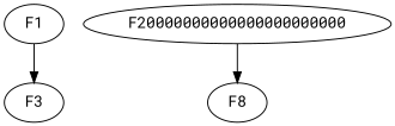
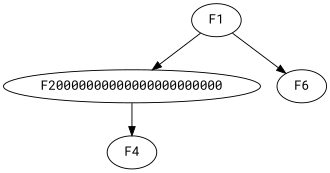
  digraph {
    fontname="Roboto Mono"
    ordering=out
    node [fontname="Roboto Mono"]
    edge [fontname="Roboto Mono"]
    n1 [label=F1]
    n2 [label=F20000000000000000000000]
-   n3 [label=F3]
-   n4 [label=F8]
+   n3 [label=F6]
+   n4 [label=F4]
+   n1 -> n2
    n1 -> n3
    n2 -> n4
  }
